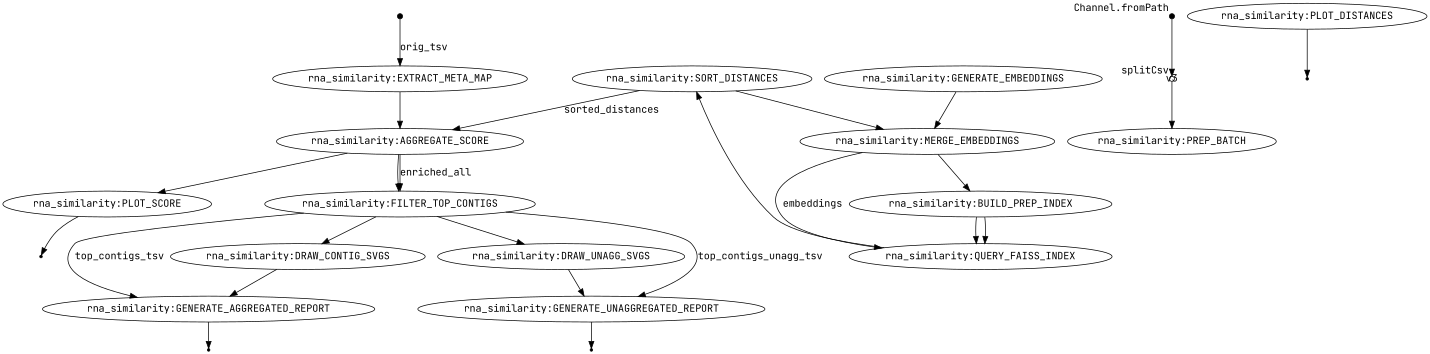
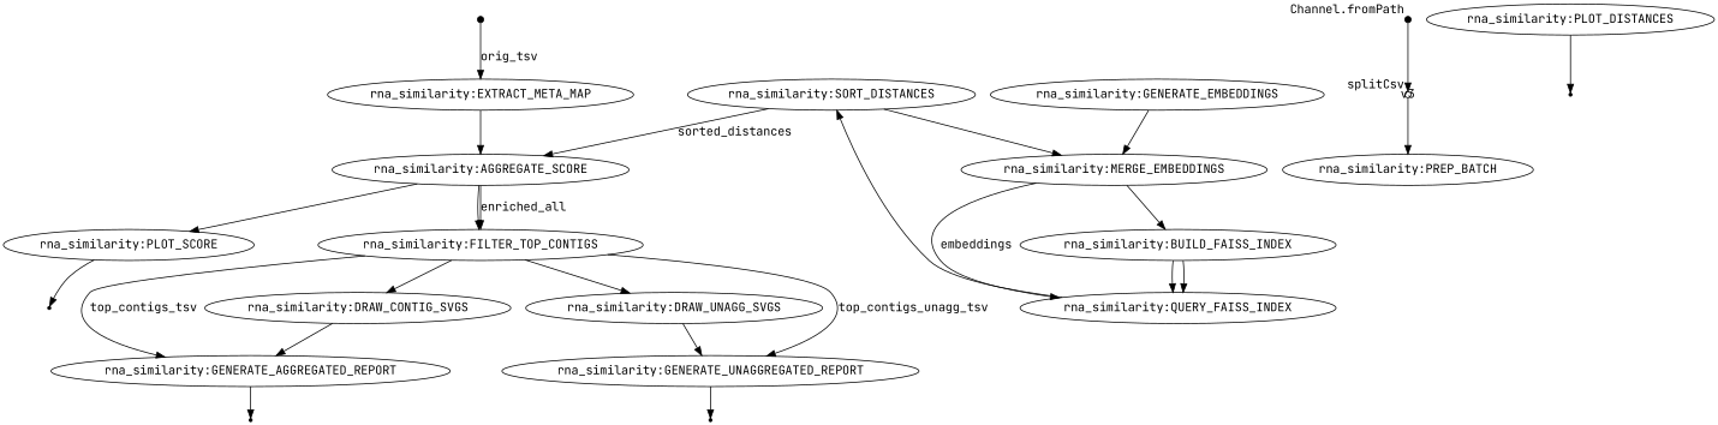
  digraph {
    fontname="JetBrains Mono"
    node [fontname="JetBrains Mono"]
    edge [fontname="JetBrains Mono"]
    v0 [fixedsize=true shape=point width=0.1]
    n2 [label="rna_similarity:EXTRACT_META_MAP"]
    n3 [label="rna_similarity:AGGREGATE_SCORE"]
    n4 [label="rna_similarity:PLOT_SCORE"]
    n5 [label="rna_similarity:FILTER_TOP_CONTIGS"]
    v15 [shape=point]
    n7 [label="rna_similarity:DRAW_CONTIG_SVGS"]
    n8 [label="rna_similarity:DRAW_UNAGG_SVGS"]
    n9 [label="rna_similarity:GENERATE_AGGREGATED_REPORT"]
    n10 [label="rna_similarity:GENERATE_UNAGGREGATED_REPORT"]
    v2 [fixedsize=true shape=point width=0.1 xlabel="Channel.fromPath"]
    v3 [fixedsize=true shape=circle width=0.1 xlabel=splitCsv]
    n13 [label="rna_similarity:PREP_BATCH"]
    n14 [label="rna_similarity:GENERATE_EMBEDDINGS"]
    n15 [label="rna_similarity:MERGE_EMBEDDINGS"]
-   n16 [label="rna_similarity:BUILD_PREP_INDEX"]
+   n16 [label="rna_similarity:BUILD_FAISS_INDEX"]
    n17 [label="rna_similarity:QUERY_FAISS_INDEX"]
    n18 [label="rna_similarity:SORT_DISTANCES"]
    n19 [label="rna_similarity:PLOT_DISTANCES"]
    v12 [shape=point]
    v20 [shape=point]
    v22 [shape=point]
    v0 -> n2 [label=orig_tsv]
    n2 -> n3
    n3 -> n4
    n3 -> n5
    n3 -> n5 [label=enriched_all]
    n4 -> v15
    n5 -> n7
    n5 -> n8
    n5 -> n9 [label=top_contigs_tsv]
    n5 -> n10 [label=top_contigs_unagg_tsv]
    n7 -> n9
    n8 -> n10
    n9 -> v20
    n10 -> v22
    v2 -> v3
    v3 -> n13
    n14 -> n15
    n15 -> n16
    n15 -> n17 [label=embeddings]
    n16 -> n17
    n16 -> n17
    n17 -> n18
    n18 -> n3 [label=sorted_distances]
    n18 -> n15
    n19 -> v12
  }
